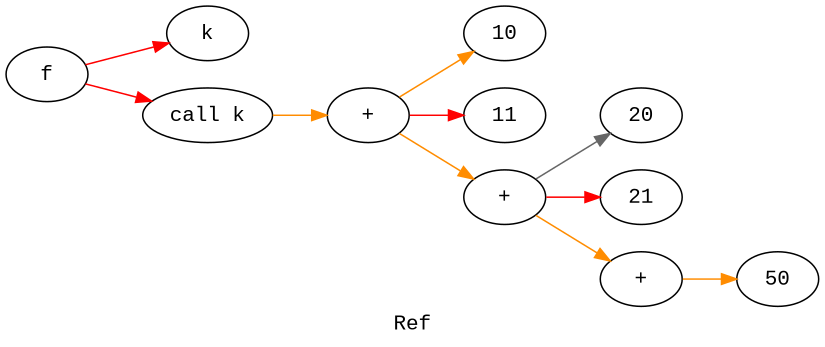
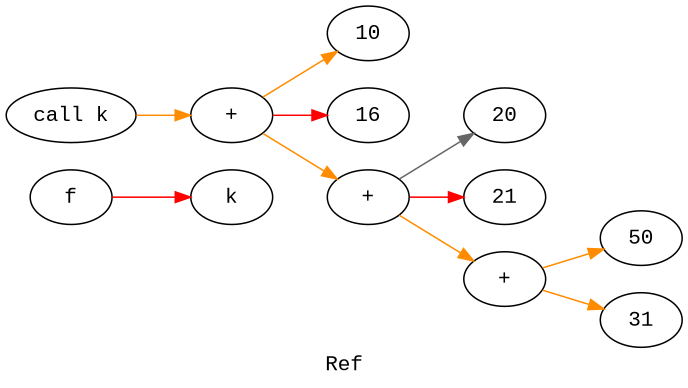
  digraph {
    fontname="Liberation Mono"
    label=Ref
    rankdir=LR
    node [fontname="Liberation Mono"]
    edge [color=darkorange fontname="Liberation Mono"]
    n1 [label=k]
    n2 [label=f]
    n3 [label="call k"]
    n4 [label="+"]
    n5 [label=10]
-   n6 [label=11]
+   n6 [label=16]
    n7 [label="+"]
    n8 [label=20]
    n9 [label=21]
    n10 [label="+"]
    n11 [label=50]
+   n12 [label=31]
    n2 -> n1 [color=red]
-   n2 -> n3 [color=red]
    n3 -> n4
    n4 -> n5
    n4 -> n6 [color=red]
    n4 -> n7
    n7 -> n8 [color=gray40]
    n7 -> n9 [color=red]
    n7 -> n10
    n10 -> n11
+   n10 -> n12
  }
